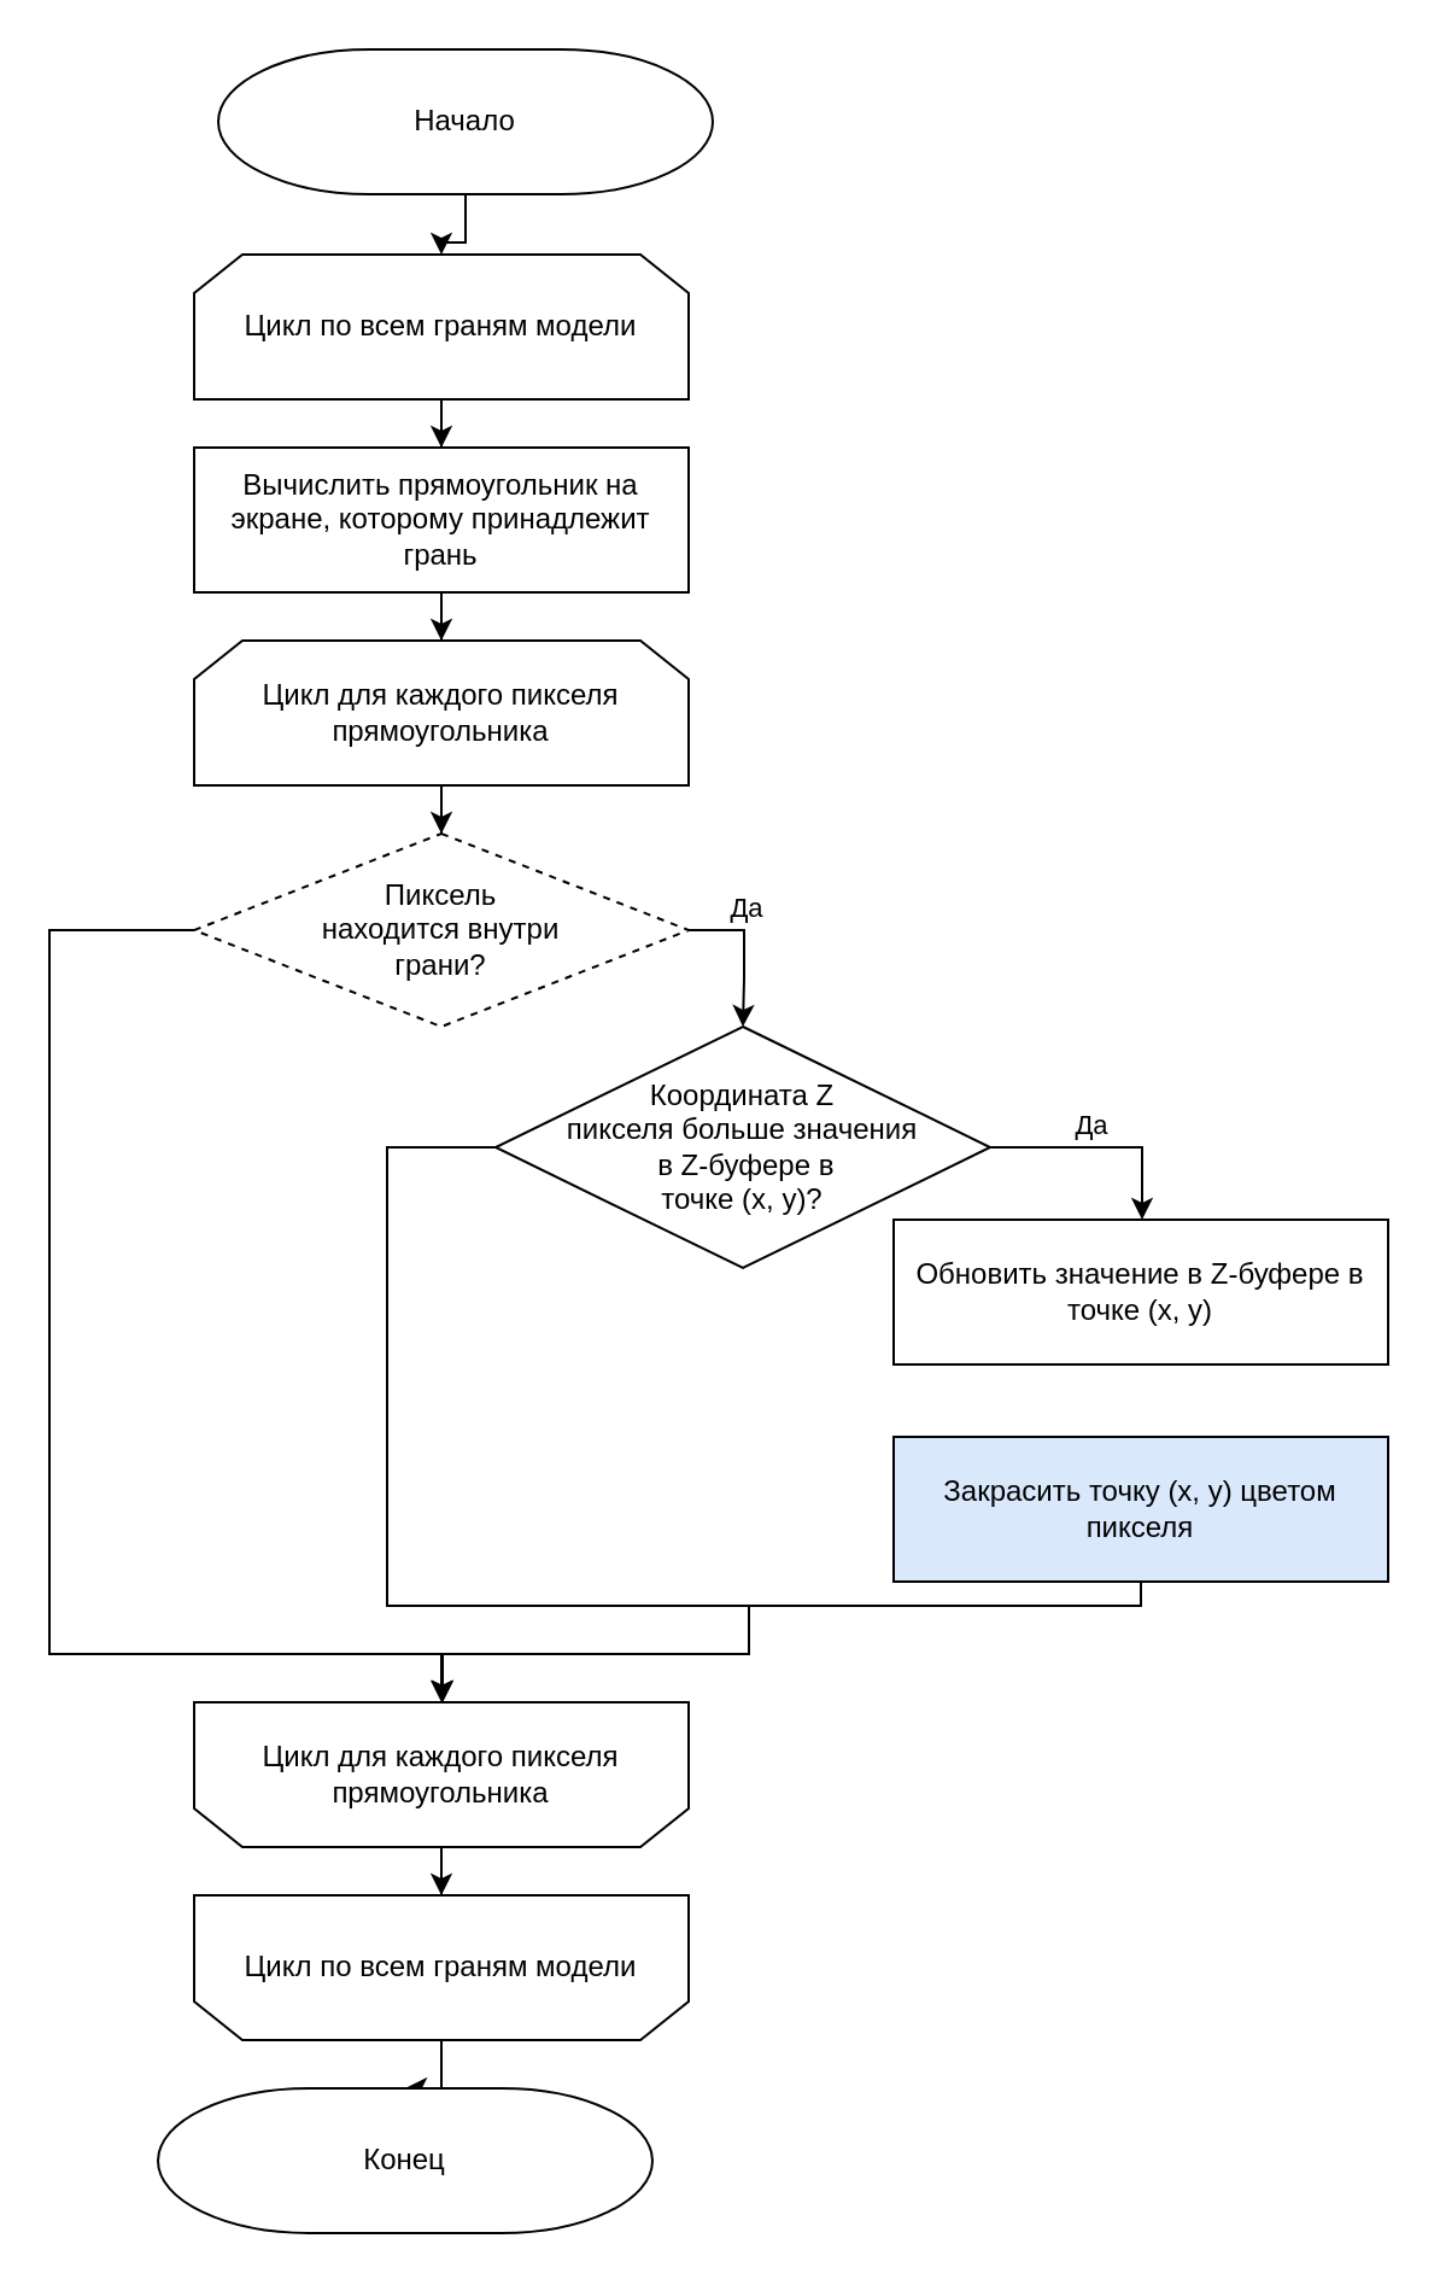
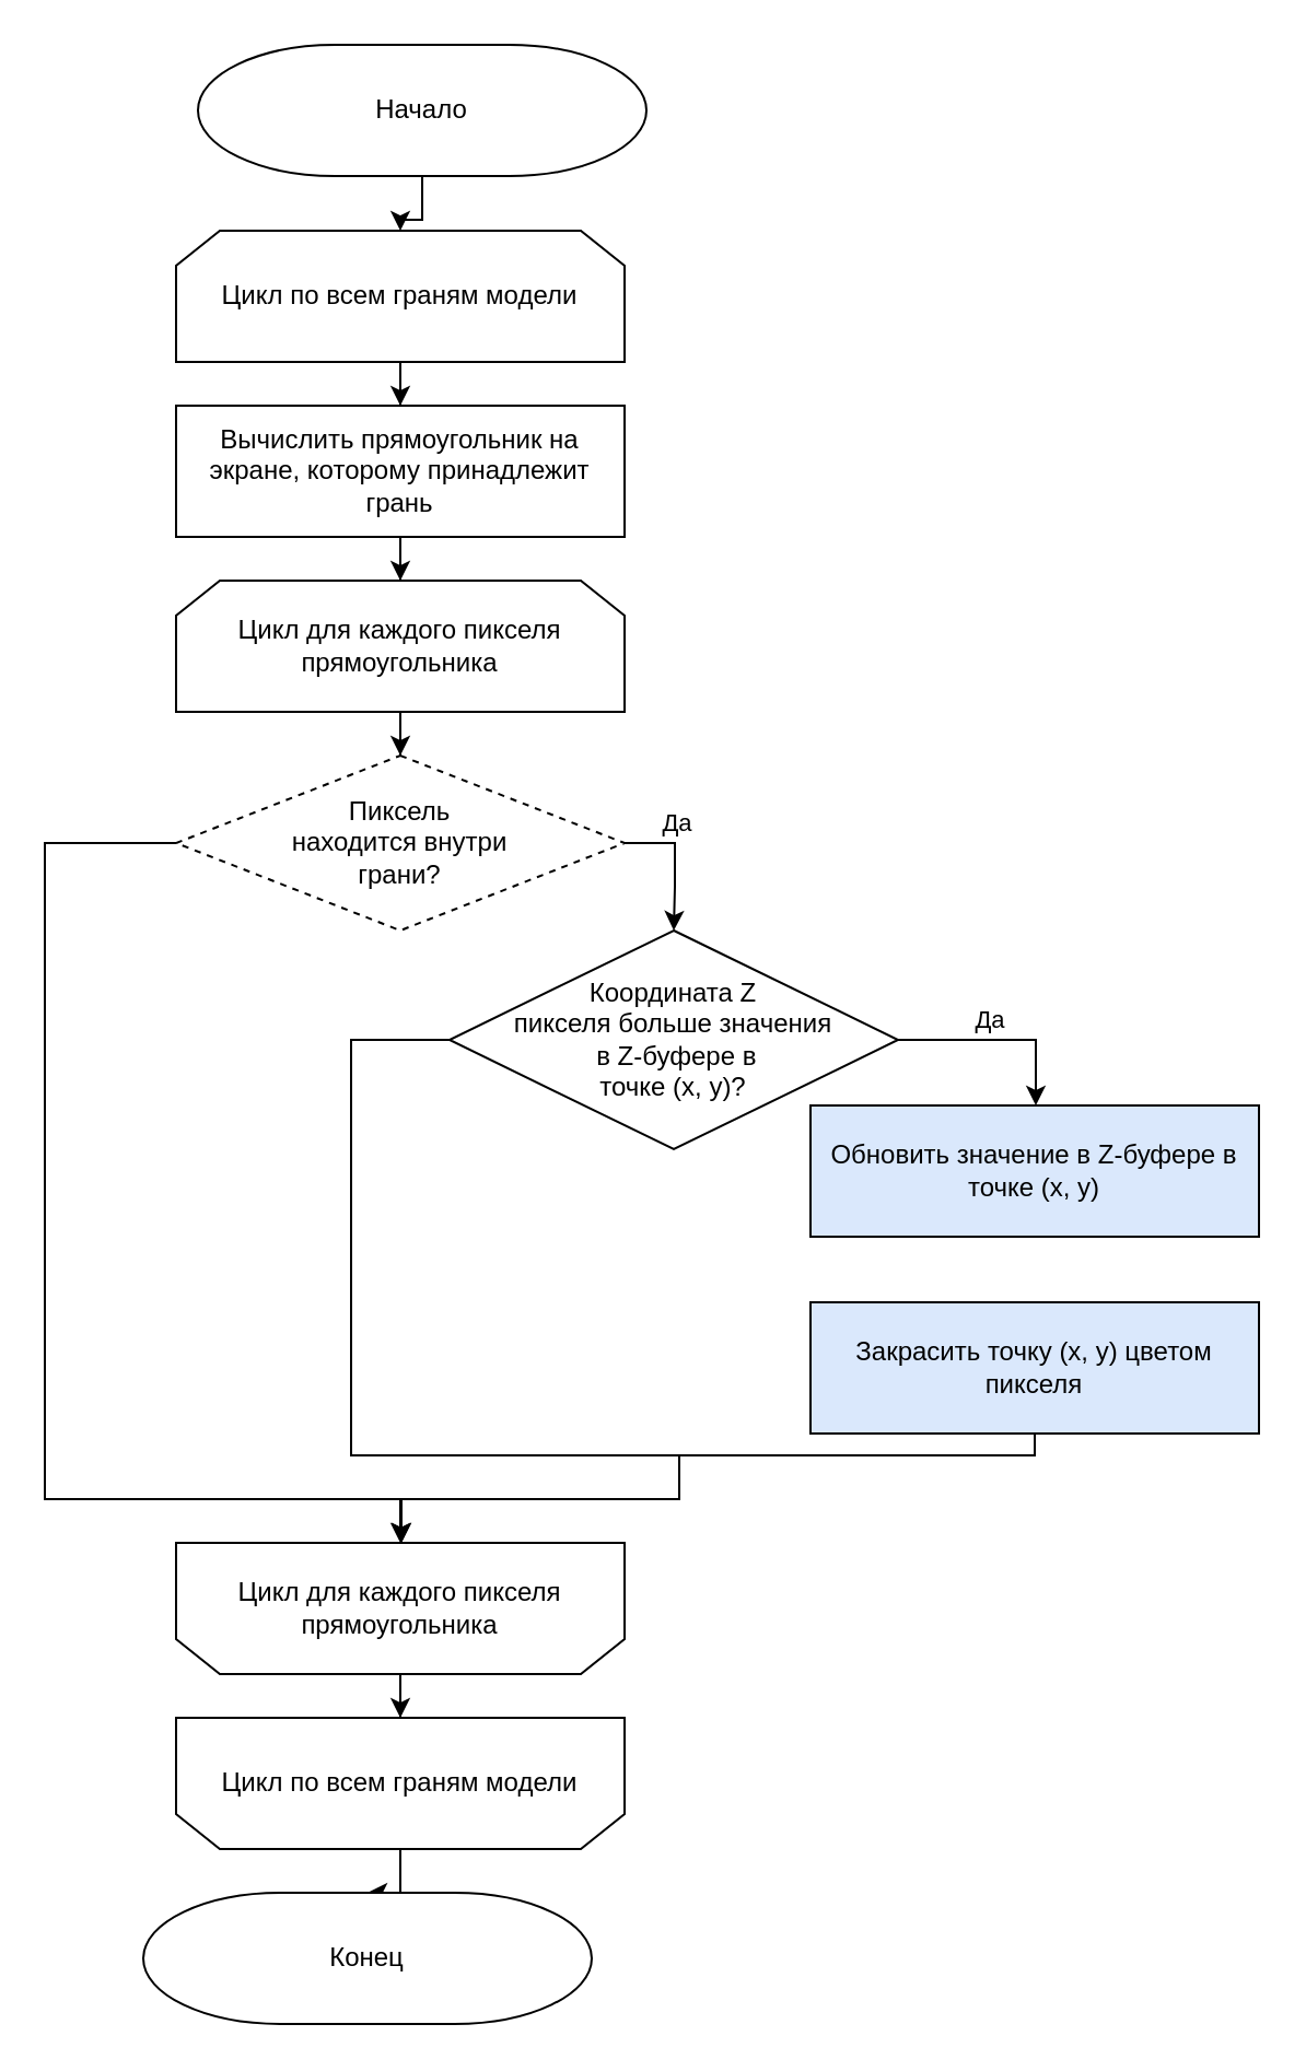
  <mxCell id="0" />
  <mxCell id="1" parent="0" />
  <mxCell id="2" style="edgeStyle=orthogonalEdgeStyle;rounded=0;orthogonalLoop=1;jettySize=auto;html=1;" edge="1" parent="1" source="3" target="5"><mxGeometry relative="1" as="geometry" /></mxCell>
  <mxCell id="3" value="Начало" style="strokeWidth=1;html=1;shape=mxgraph.flowchart.terminator;whiteSpace=wrap;" vertex="1" parent="1"><mxGeometry x="90" y="20" width="205" height="60" as="geometry" /></mxCell>
  <mxCell id="4" style="edgeStyle=orthogonalEdgeStyle;rounded=0;orthogonalLoop=1;jettySize=auto;html=1;" edge="1" parent="1" source="5" target="7"><mxGeometry relative="1" as="geometry" /></mxCell>
  <mxCell id="5" value="Цикл по всем граням модели" style="shape=loopLimit;whiteSpace=wrap;html=1;shadow=0;sketch=0;strokeWidth=1;gradientColor=none;" vertex="1" parent="1"><mxGeometry x="80" y="105" width="205" height="60" as="geometry" /></mxCell>
  <mxCell id="6" style="edgeStyle=orthogonalEdgeStyle;rounded=0;orthogonalLoop=1;jettySize=auto;html=1;" edge="1" parent="1" source="7" target="9"><mxGeometry relative="1" as="geometry" /></mxCell>
  <mxCell id="7" value="Вычислить прямоугольник на экране, которому принадлежит грань" style="rounded=0;whiteSpace=wrap;html=1;" vertex="1" parent="1"><mxGeometry x="80" y="185" width="205" height="60" as="geometry" /></mxCell>
  <mxCell id="8" style="edgeStyle=orthogonalEdgeStyle;rounded=0;orthogonalLoop=1;jettySize=auto;html=1;" edge="1" parent="1" source="9" target="13"><mxGeometry relative="1" as="geometry" /></mxCell>
  <mxCell id="9" value="Цикл для каждого пикселя прямоугольника" style="shape=loopLimit;whiteSpace=wrap;html=1;shadow=0;sketch=0;strokeWidth=1;gradientColor=none;" vertex="1" parent="1"><mxGeometry x="80" y="265" width="205" height="60" as="geometry" /></mxCell>
  <mxCell id="10" style="edgeStyle=orthogonalEdgeStyle;rounded=0;orthogonalLoop=1;jettySize=auto;html=1;entryX=0.5;entryY=0;entryDx=0;entryDy=0;" edge="1" parent="1" source="13" target="17"><mxGeometry relative="1" as="geometry"><Array as="points"><mxPoint x="308" y="385" /><mxPoint x="308" y="405" /></Array></mxGeometry></mxCell>
  <mxCell id="11" value="Да" style="edgeLabel;html=1;align=center;verticalAlign=middle;resizable=0;points=[];" vertex="1" connectable="0" parent="10"><mxGeometry x="-0.333" y="2" relative="1" as="geometry"><mxPoint x="2" y="-8" as="offset" /></mxGeometry></mxCell>
  <mxCell id="12" style="edgeStyle=orthogonalEdgeStyle;rounded=0;orthogonalLoop=1;jettySize=auto;html=1;entryX=0.5;entryY=0;entryDx=0;entryDy=0;" edge="1" parent="1" source="13" target="22"><mxGeometry relative="1" as="geometry"><Array as="points"><mxPoint x="20" y="385" /><mxPoint x="20" y="685" /><mxPoint x="183" y="685" /></Array></mxGeometry></mxCell>
  <mxCell id="13" value="Пиксель&lt;br&gt;находится внутри&lt;br&gt;грани?" style="rhombus;whiteSpace=wrap;html=1;dashed=1;" vertex="1" parent="1"><mxGeometry x="80" y="345" width="205" height="80" as="geometry" /></mxCell>
  <mxCell id="14" style="edgeStyle=orthogonalEdgeStyle;rounded=0;orthogonalLoop=1;jettySize=auto;html=1;" edge="1" parent="1" source="17" target="18"><mxGeometry relative="1" as="geometry"><Array as="points"><mxPoint x="473" y="475" /></Array></mxGeometry></mxCell>
  <mxCell id="15" value="Да" style="edgeLabel;html=1;align=center;verticalAlign=middle;resizable=0;points=[];" vertex="1" connectable="0" parent="14"><mxGeometry x="-0.118" y="1" relative="1" as="geometry"><mxPoint y="-9" as="offset" /></mxGeometry></mxCell>
  <mxCell id="16" style="edgeStyle=orthogonalEdgeStyle;rounded=0;orthogonalLoop=1;jettySize=auto;html=1;" edge="1" parent="1" source="17" target="22"><mxGeometry relative="1" as="geometry"><Array as="points"><mxPoint x="160" y="475" /><mxPoint x="160" y="665" /><mxPoint x="310" y="665" /><mxPoint x="310" y="685" /><mxPoint x="183" y="685" /></Array></mxGeometry></mxCell>
  <mxCell id="17" value="Координата Z &lt;br&gt;пикселя больше значения&lt;br&gt;&amp;nbsp;в Z-буфере в&lt;br&gt;точке (x, y)?" style="rhombus;whiteSpace=wrap;html=1;" vertex="1" parent="1"><mxGeometry x="205" y="425" width="205" height="100" as="geometry" /></mxCell>
- <mxCell id="18" value="Обновить значение в Z-буфере в точке (x, y)" style="rounded=0;whiteSpace=wrap;html=1;" vertex="1" parent="1"><mxGeometry x="370" y="505" width="205" height="60" as="geometry" /></mxCell>
+ <mxCell id="18" value="Обновить значение в Z-буфере в точке (x, y)" style="rounded=0;whiteSpace=wrap;html=1;fillColor=#dae8fc;" vertex="1" parent="1"><mxGeometry x="370" y="505" width="205" height="60" as="geometry" /></mxCell>
  <mxCell id="19" style="edgeStyle=orthogonalEdgeStyle;rounded=0;orthogonalLoop=1;jettySize=auto;html=1;" edge="1" parent="1" source="20" target="22"><mxGeometry relative="1" as="geometry"><Array as="points"><mxPoint x="473" y="665" /><mxPoint x="310" y="665" /><mxPoint x="310" y="685" /><mxPoint x="183" y="685" /></Array></mxGeometry></mxCell>
  <mxCell id="20" value="Закрасить точку (x, y) цветом пикселя" style="rounded=0;whiteSpace=wrap;html=1;fillColor=#dae8fc;" vertex="1" parent="1"><mxGeometry x="370" y="595" width="205" height="60" as="geometry" /></mxCell>
  <mxCell id="21" style="edgeStyle=orthogonalEdgeStyle;rounded=0;orthogonalLoop=1;jettySize=auto;html=1;" edge="1" parent="1" source="22" target="24"><mxGeometry relative="1" as="geometry" /></mxCell>
  <mxCell id="22" value="Цикл для каждого пикселя прямоугольника" style="shape=loopLimit;whiteSpace=wrap;html=1;shadow=0;sketch=0;strokeWidth=1;gradientColor=none;flipV=1;" vertex="1" parent="1"><mxGeometry x="80" y="705" width="205" height="60" as="geometry" /></mxCell>
  <mxCell id="23" style="edgeStyle=orthogonalEdgeStyle;rounded=0;orthogonalLoop=1;jettySize=auto;html=1;" edge="1" parent="1" source="24" target="25"><mxGeometry relative="1" as="geometry" /></mxCell>
  <mxCell id="24" value="Цикл по всем граням модели" style="shape=loopLimit;whiteSpace=wrap;html=1;shadow=0;sketch=0;strokeWidth=1;gradientColor=none;flipV=1;" vertex="1" parent="1"><mxGeometry x="80" y="785" width="205" height="60" as="geometry" /></mxCell>
  <mxCell id="25" value="Конец" style="strokeWidth=1;html=1;shape=mxgraph.flowchart.terminator;whiteSpace=wrap;" vertex="1" parent="1"><mxGeometry x="65" y="865" width="205" height="60" as="geometry" /></mxCell>
